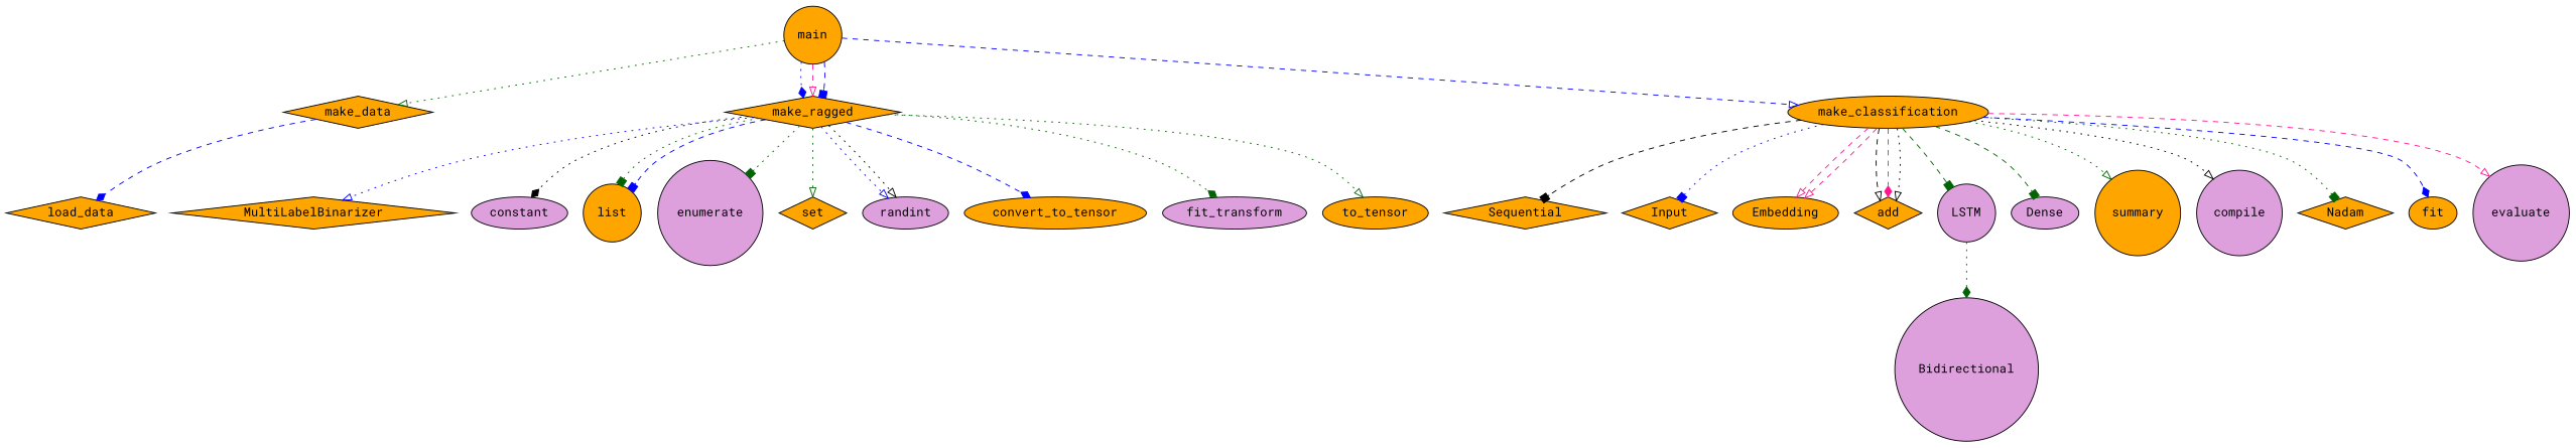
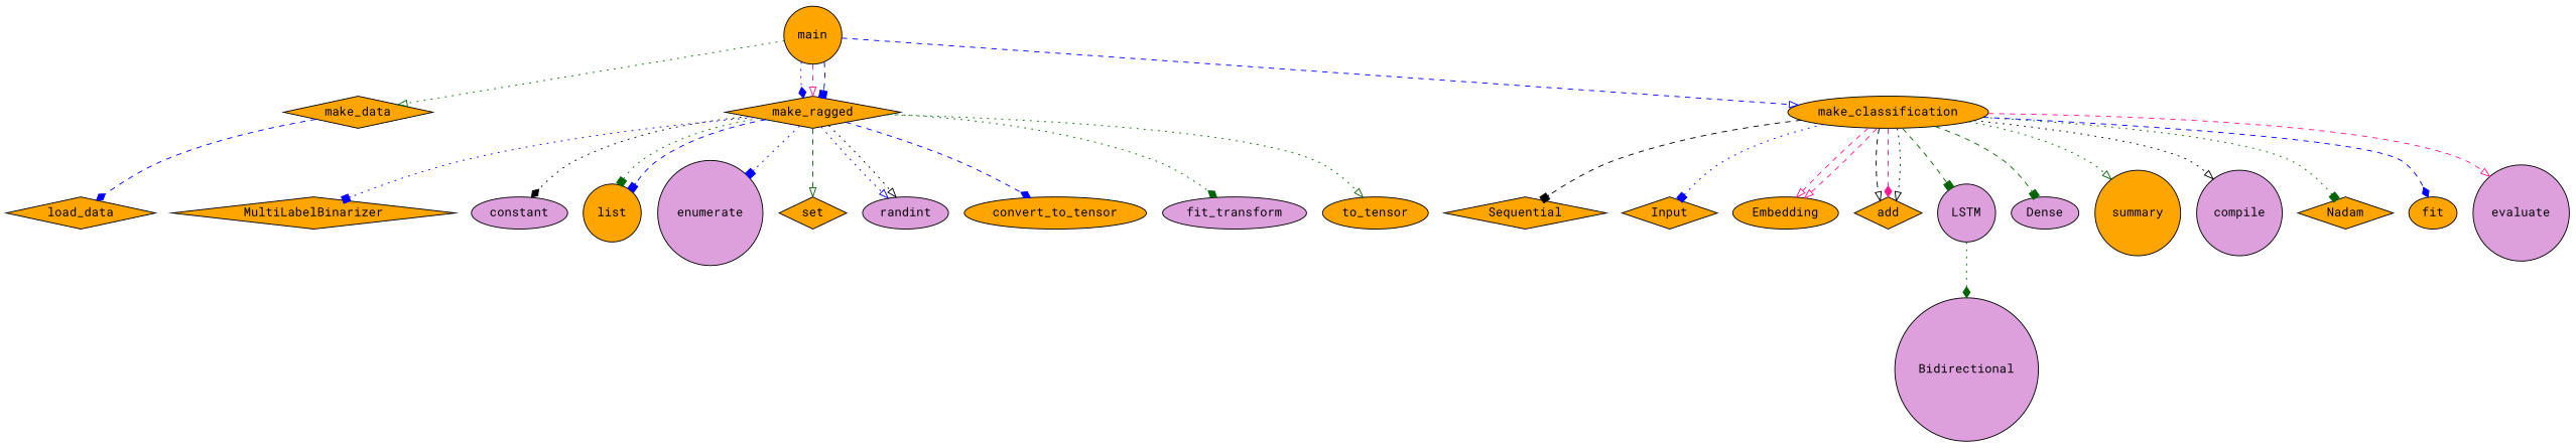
  digraph {
    fontname="Roboto Mono"
    node [fillcolor=orange fontname="Roboto Mono" shape=diamond style=filled]
    edge [arrowhead=onormal color=darkgreen fontname="Roboto Mono" style=dotted]
    make_data
    load_data
    make_ragged
    MultiLabelBinarizer
    constant [fillcolor=plum shape=ellipse]
    list [shape=circle]
    enumerate [fillcolor=plum shape=circle]
    set
    randint [fillcolor=plum shape=ellipse]
    convert_to_tensor [shape=ellipse]
    fit_transform [fillcolor=plum shape=ellipse]
    to_tensor [shape=ellipse]
    make_classification [shape=ellipse]
    Sequential
    Input
    Embedding [shape=ellipse]
    add
    LSTM [fillcolor=plum shape=circle]
    Dense [fillcolor=plum shape=ellipse]
    summary [shape=circle]
    compile [fillcolor=plum shape=circle]
    Nadam
    fit [shape=ellipse]
    evaluate [fillcolor=plum shape=circle]
    Bidirectional [fillcolor=plum shape=circle]
    main [shape=circle]
    make_data -> load_data [arrowhead=diamond color=blue style=dashed]
-   make_ragged -> MultiLabelBinarizer [color=blue]
+   make_ragged -> MultiLabelBinarizer [arrowhead=box color=blue]
    make_ragged -> constant [arrowhead=diamond color=black]
    make_ragged -> list [arrowhead=box]
    make_ragged -> list [arrowhead=box color=blue style=dashed]
-   make_ragged -> enumerate [arrowhead=box]
-   make_ragged -> set
+   make_ragged -> enumerate [arrowhead=box color=blue]
+   make_ragged -> set [style=dashed]
    make_ragged -> randint [color=blue]
    make_ragged -> randint [color=black]
    make_ragged -> convert_to_tensor [arrowhead=diamond color=blue style=dashed]
    make_ragged -> fit_transform [arrowhead=diamond]
    make_ragged -> to_tensor
    make_classification -> Sequential [arrowhead=box color=black style=dashed]
    make_classification -> Input [arrowhead=box color=blue]
    make_classification -> Embedding [color=deeppink style=dashed]
    make_classification -> Embedding [color=deeppink style=dashed]
    make_classification -> add [color=black style=dashed]
    make_classification -> add [arrowhead=diamond color=deeppink style=dashed]
    make_classification -> add [color=black]
    make_classification -> LSTM [arrowhead=box style=dashed]
    make_classification -> Dense [arrowhead=box style=dashed]
    make_classification -> summary
    make_classification -> compile [color=black]
    make_classification -> Nadam [arrowhead=box]
    make_classification -> fit [arrowhead=diamond color=blue style=dashed]
    make_classification -> evaluate [color=deeppink style=dashed]
    LSTM -> Bidirectional [arrowhead=diamond]
    main -> make_data
    main -> make_ragged [arrowhead=diamond color=blue]
    main -> make_ragged [color=deeppink style=dashed]
    main -> make_ragged [arrowhead=box color=blue style=dashed]
    main -> make_classification [color=blue style=dashed]
  }
